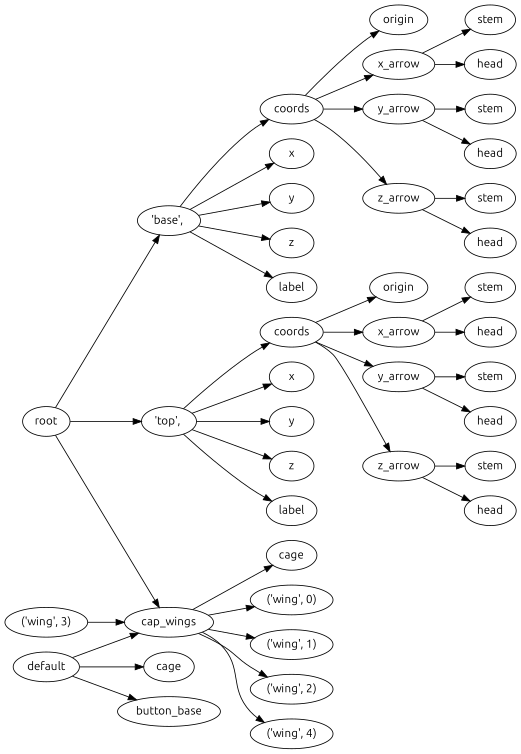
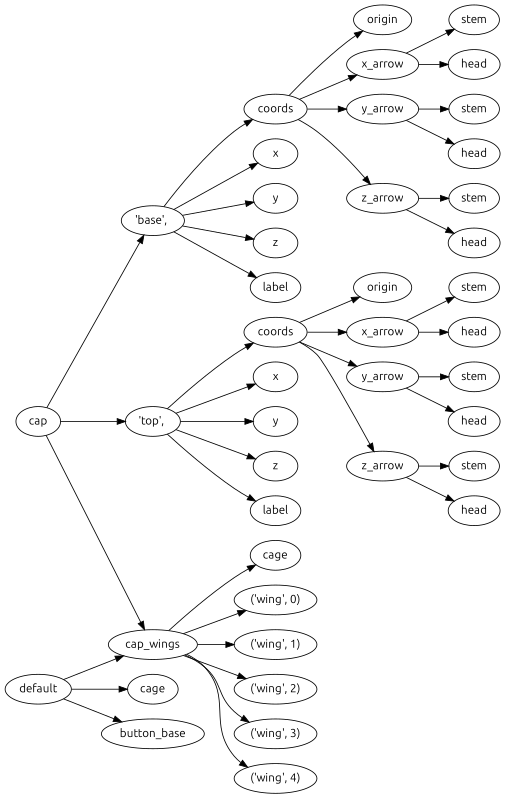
  digraph {
    fontname=Ubuntu
    rankdir=LR
    node [fontname=Ubuntu]
    edge [fontname=Ubuntu]
-   n1 [label=root]
+   n1 [label=cap]
    n2 [label="'base',\ "]
    n3 [label="'top',\ "]
    n4 [label=cap_wings]
    n5 [label=default]
    n6 [label=cage]
    n7 [label=button_base]
    n8 [label=coords]
    n9 [label=x]
    n10 [label=y]
    n11 [label=z]
    n12 [label=label]
    n13 [label=coords]
    n14 [label=x]
    n15 [label=y]
    n16 [label=z]
    n17 [label=label]
    n18 [label=cage]
    n19 [label="\('wing',\ 0\)"]
    n20 [label="\('wing',\ 1\)"]
    n21 [label="\('wing',\ 2\)"]
    n22 [label="\('wing',\ 3\)"]
    n23 [label="\('wing',\ 4\)"]
    n24 [label=origin]
    n25 [label=x_arrow]
    n26 [label=y_arrow]
    n27 [label=z_arrow]
    n28 [label=stem]
    n29 [label=head]
    n30 [label=stem]
    n31 [label=head]
    n32 [label=stem]
    n33 [label=head]
    n34 [label=origin]
    n35 [label=x_arrow]
    n36 [label=y_arrow]
    n37 [label=z_arrow]
    n38 [label=stem]
    n39 [label=head]
    n40 [label=stem]
    n41 [label=head]
    n42 [label=stem]
    n43 [label=head]
    n1 -> n2
    n1 -> n3
    n1 -> n4
    n2 -> n8
    n2 -> n9
    n2 -> n10
    n2 -> n11
    n2 -> n12
    n3 -> n13
    n3 -> n14
    n3 -> n15
    n3 -> n16
    n3 -> n17
    n4 -> n18
    n4 -> n19
    n4 -> n20
    n4 -> n21
-   n22 -> n4
+   n4 -> n22
    n4 -> n23
    n5 -> n4
    n5 -> n6
    n5 -> n7
    n8 -> n24
    n8 -> n25
    n8 -> n26
    n8 -> n27
    n13 -> n34
    n13 -> n35
    n13 -> n36
    n13 -> n37
    n25 -> n28
    n25 -> n29
    n26 -> n30
    n26 -> n31
    n27 -> n32
    n27 -> n33
    n35 -> n38
    n35 -> n39
    n36 -> n40
    n36 -> n41
    n37 -> n42
    n37 -> n43
  }
